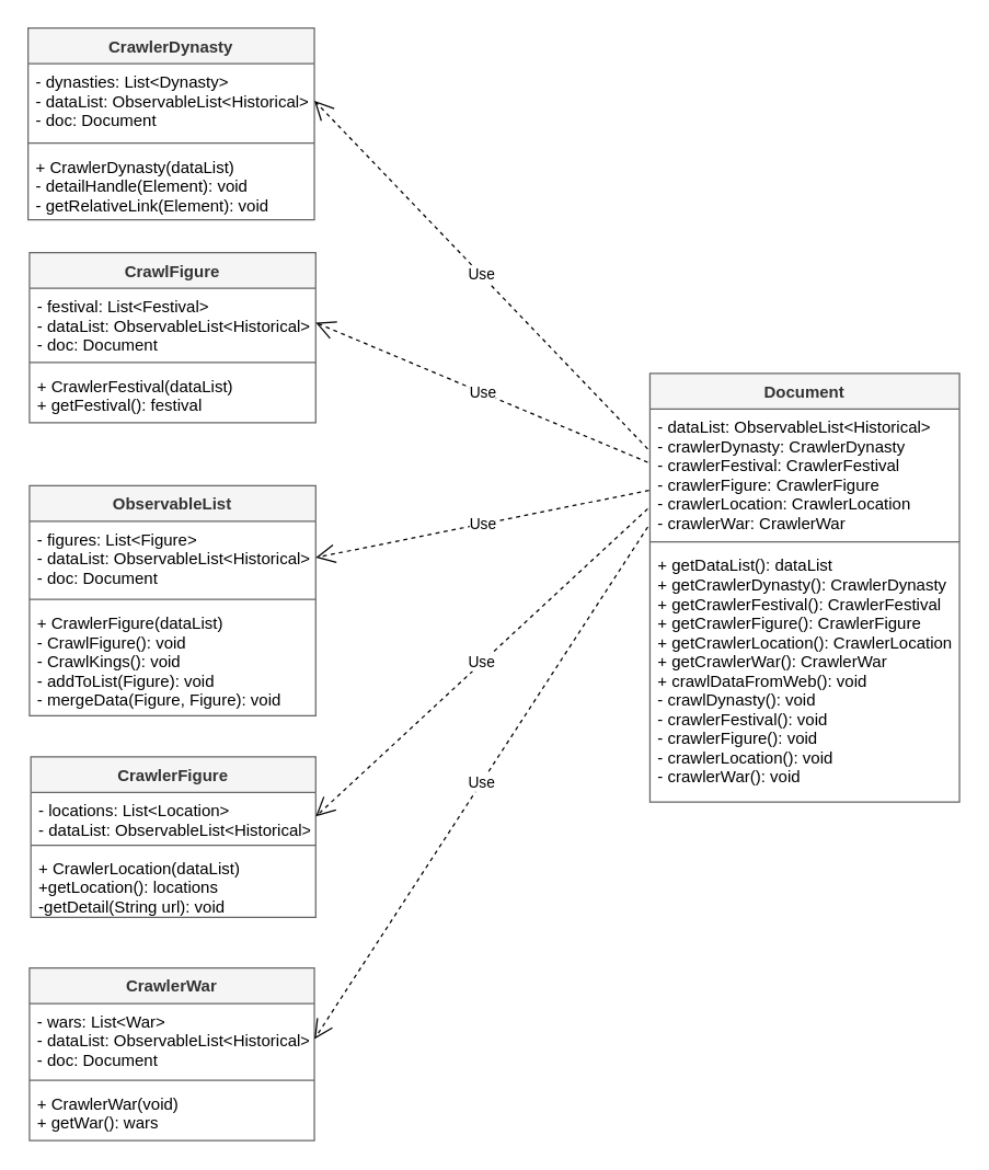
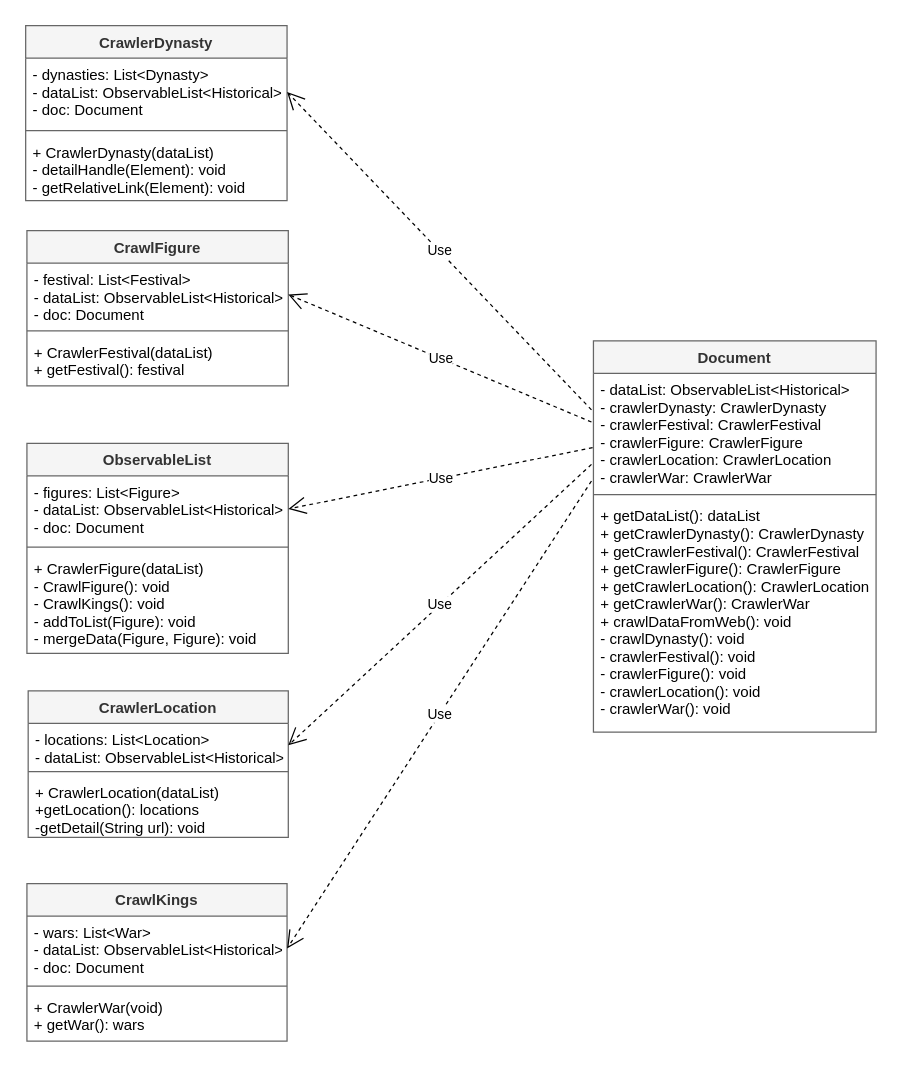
  <mxCell id="0" />
  <mxCell id="1" parent="0" />
  <mxCell id="2" value="ObservableList" style="swimlane;fontStyle=1;align=center;verticalAlign=top;childLayout=stackLayout;horizontal=1;startSize=26;horizontalStack=0;resizeParent=1;resizeParentMax=0;resizeLast=0;collapsible=1;marginBottom=0;fillColor=#f5f5f5;fontColor=#333333;strokeColor=#666666;" parent="1" vertex="1"><mxGeometry x="21" y="354" width="209" height="168" as="geometry" /></mxCell>
  <mxCell id="3" value="- figures: List&lt;Figure&gt;&#10;- dataList: ObservableList&lt;Historical&gt;&#10;- doc: Document" style="text;strokeColor=none;fillColor=none;align=left;verticalAlign=top;spacingLeft=4;spacingRight=4;overflow=hidden;rotatable=0;points=[[0,0.5],[1,0.5]];portConstraint=eastwest;fontColor=#000000;" parent="2" vertex="1"><mxGeometry y="26" width="209" height="53" as="geometry" /></mxCell>
  <mxCell id="4" value="" style="line;strokeWidth=1;fillColor=none;align=left;verticalAlign=middle;spacingTop=-1;spacingLeft=3;spacingRight=3;rotatable=0;labelPosition=right;points=[];portConstraint=eastwest;strokeColor=inherit;" parent="2" vertex="1"><mxGeometry y="79" width="209" height="8" as="geometry" /></mxCell>
  <mxCell id="5" value="+ CrawlerFigure(dataList)&#10;- CrawlFigure(): void&#10;- CrawlKings(): void&#10;- addToList(Figure): void&#10;- mergeData(Figure, Figure): void" style="text;strokeColor=none;fillColor=none;align=left;verticalAlign=top;spacingLeft=4;spacingRight=4;overflow=hidden;rotatable=0;points=[[0,0.5],[1,0.5]];portConstraint=eastwest;fontColor=#000000;" parent="2" vertex="1"><mxGeometry y="87" width="209" height="81" as="geometry" /></mxCell>
  <mxCell id="6" value="CrawlerDynasty" style="swimlane;fontStyle=1;align=center;verticalAlign=top;childLayout=stackLayout;horizontal=1;startSize=26;horizontalStack=0;resizeParent=1;resizeParentMax=0;resizeLast=0;collapsible=1;marginBottom=0;fillColor=#f5f5f5;fontColor=#333333;strokeColor=#666666;" parent="1" vertex="1"><mxGeometry x="20" y="20" width="209" height="140" as="geometry" /></mxCell>
  <mxCell id="7" value="- dynasties: List&lt;Dynasty&gt;&#10;- dataList: ObservableList&lt;Historical&gt;&#10;- doc: Document" style="text;strokeColor=none;fillColor=none;align=left;verticalAlign=top;spacingLeft=4;spacingRight=4;overflow=hidden;rotatable=0;points=[[0,0.5],[1,0.5]];portConstraint=eastwest;fontColor=#000000;" parent="6" vertex="1"><mxGeometry y="26" width="209" height="54" as="geometry" /></mxCell>
  <mxCell id="8" value="" style="line;strokeWidth=1;fillColor=none;align=left;verticalAlign=middle;spacingTop=-1;spacingLeft=3;spacingRight=3;rotatable=0;labelPosition=right;points=[];portConstraint=eastwest;strokeColor=inherit;" parent="6" vertex="1"><mxGeometry y="80" width="209" height="8" as="geometry" /></mxCell>
  <mxCell id="9" value="+ CrawlerDynasty(dataList)&#10;- detailHandle(Element): void&#10;- getRelativeLink(Element): void" style="text;strokeColor=none;fillColor=none;align=left;verticalAlign=top;spacingLeft=4;spacingRight=4;overflow=hidden;rotatable=0;points=[[0,0.5],[1,0.5]];portConstraint=eastwest;fontColor=#000000;" parent="6" vertex="1"><mxGeometry y="88" width="209" height="52" as="geometry" /></mxCell>
  <mxCell id="10" value="CrawlFigure" style="swimlane;fontStyle=1;align=center;verticalAlign=top;childLayout=stackLayout;horizontal=1;startSize=26;horizontalStack=0;resizeParent=1;resizeParentMax=0;resizeLast=0;collapsible=1;marginBottom=0;fillColor=#f5f5f5;fontColor=#333333;strokeColor=#666666;" parent="1" vertex="1"><mxGeometry x="21" y="184" width="209" height="124" as="geometry" /></mxCell>
  <mxCell id="11" value="- festival: List&lt;Festival&gt;&#10;- dataList: ObservableList&lt;Historical&gt;&#10;- doc: Document" style="text;strokeColor=none;fillColor=none;align=left;verticalAlign=top;spacingLeft=4;spacingRight=4;overflow=hidden;rotatable=0;points=[[0,0.5],[1,0.5]];portConstraint=eastwest;fontColor=#000000;" parent="10" vertex="1"><mxGeometry y="26" width="209" height="50" as="geometry" /></mxCell>
  <mxCell id="12" value="" style="line;strokeWidth=1;fillColor=none;align=left;verticalAlign=middle;spacingTop=-1;spacingLeft=3;spacingRight=3;rotatable=0;labelPosition=right;points=[];portConstraint=eastwest;strokeColor=inherit;" parent="10" vertex="1"><mxGeometry y="76" width="209" height="8" as="geometry" /></mxCell>
  <mxCell id="13" value="+ CrawlerFestival(dataList)&#10;+ getFestival(): festival" style="text;strokeColor=none;fillColor=none;align=left;verticalAlign=top;spacingLeft=4;spacingRight=4;overflow=hidden;rotatable=0;points=[[0,0.5],[1,0.5]];portConstraint=eastwest;fontColor=#000000;" parent="10" vertex="1"><mxGeometry y="84" width="209" height="40" as="geometry" /></mxCell>
- <mxCell id="14" value="CrawlerFigure" style="swimlane;fontStyle=1;align=center;verticalAlign=top;childLayout=stackLayout;horizontal=1;startSize=26;horizontalStack=0;resizeParent=1;resizeParentMax=0;resizeLast=0;collapsible=1;marginBottom=0;fillColor=#f5f5f5;fontColor=#333333;strokeColor=#666666;" parent="1" vertex="1"><mxGeometry x="22" y="552" width="208" height="117" as="geometry" /></mxCell>
+ <mxCell id="14" value="CrawlerLocation" style="swimlane;fontStyle=1;align=center;verticalAlign=top;childLayout=stackLayout;horizontal=1;startSize=26;horizontalStack=0;resizeParent=1;resizeParentMax=0;resizeLast=0;collapsible=1;marginBottom=0;fillColor=#f5f5f5;fontColor=#333333;strokeColor=#666666;" parent="1" vertex="1"><mxGeometry x="22" y="552" width="208" height="117" as="geometry" /></mxCell>
  <mxCell id="15" value="- locations: List&lt;Location&gt;&#10;- dataList: ObservableList&lt;Historical&gt;" style="text;strokeColor=none;fillColor=none;align=left;verticalAlign=top;spacingLeft=4;spacingRight=4;overflow=hidden;rotatable=0;points=[[0,0.5],[1,0.5]];portConstraint=eastwest;fontColor=#000000;" parent="14" vertex="1"><mxGeometry y="26" width="208" height="35" as="geometry" /></mxCell>
  <mxCell id="16" value="" style="line;strokeWidth=1;fillColor=none;align=left;verticalAlign=middle;spacingTop=-1;spacingLeft=3;spacingRight=3;rotatable=0;labelPosition=right;points=[];portConstraint=eastwest;strokeColor=inherit;" parent="14" vertex="1"><mxGeometry y="61" width="208" height="7" as="geometry" /></mxCell>
  <mxCell id="17" value="+ CrawlerLocation(dataList)&#10;+getLocation(): locations&#10;-getDetail(String url): void&#10;" style="text;strokeColor=none;fillColor=none;align=left;verticalAlign=top;spacingLeft=4;spacingRight=4;overflow=hidden;rotatable=0;points=[[0,0.5],[1,0.5]];portConstraint=eastwest;fontColor=#000000;" parent="14" vertex="1"><mxGeometry y="68" width="208" height="49" as="geometry" /></mxCell>
- <mxCell id="18" value="CrawlerWar" style="swimlane;fontStyle=1;align=center;verticalAlign=top;childLayout=stackLayout;horizontal=1;startSize=26;horizontalStack=0;resizeParent=1;resizeParentMax=0;resizeLast=0;collapsible=1;marginBottom=0;fillColor=#f5f5f5;fontColor=#333333;strokeColor=#666666;" parent="1" vertex="1"><mxGeometry x="21" y="706" width="208" height="126" as="geometry" /></mxCell>
+ <mxCell id="18" value="CrawlKings" style="swimlane;fontStyle=1;align=center;verticalAlign=top;childLayout=stackLayout;horizontal=1;startSize=26;horizontalStack=0;resizeParent=1;resizeParentMax=0;resizeLast=0;collapsible=1;marginBottom=0;fillColor=#f5f5f5;fontColor=#333333;strokeColor=#666666;" parent="1" vertex="1"><mxGeometry x="21" y="706" width="208" height="126" as="geometry" /></mxCell>
  <mxCell id="19" value="- wars: List&lt;War&gt;&#10;- dataList: ObservableList&lt;Historical&gt;&#10;- doc: Document&#10;" style="text;strokeColor=none;fillColor=none;align=left;verticalAlign=top;spacingLeft=4;spacingRight=4;overflow=hidden;rotatable=0;points=[[0,0.5],[1,0.5]];portConstraint=eastwest;fontColor=#000000;" parent="18" vertex="1"><mxGeometry y="26" width="208" height="52" as="geometry" /></mxCell>
  <mxCell id="20" value="" style="line;strokeWidth=1;fillColor=none;align=left;verticalAlign=middle;spacingTop=-1;spacingLeft=3;spacingRight=3;rotatable=0;labelPosition=right;points=[];portConstraint=eastwest;strokeColor=inherit;" parent="18" vertex="1"><mxGeometry y="78" width="208" height="8" as="geometry" /></mxCell>
  <mxCell id="21" value="+ CrawlerWar(void)&#10;+ getWar(): wars" style="text;strokeColor=none;fillColor=none;align=left;verticalAlign=top;spacingLeft=4;spacingRight=4;overflow=hidden;rotatable=0;points=[[0,0.5],[1,0.5]];portConstraint=eastwest;fontColor=#000000;" parent="18" vertex="1"><mxGeometry y="86" width="208" height="40" as="geometry" /></mxCell>
  <mxCell id="22" value="Document" style="swimlane;fontStyle=1;align=center;verticalAlign=top;childLayout=stackLayout;horizontal=1;startSize=26;horizontalStack=0;resizeParent=1;resizeParentMax=0;resizeLast=0;collapsible=1;marginBottom=0;fillColor=#f5f5f5;fontColor=#333333;strokeColor=#666666;" parent="1" vertex="1"><mxGeometry x="474" y="272" width="226" height="313" as="geometry"><mxRectangle x="524" y="314" width="79" height="26" as="alternateBounds" /></mxGeometry></mxCell>
  <mxCell id="23" value="- dataList: ObservableList&lt;Historical&gt;&#10;- crawlerDynasty: CrawlerDynasty&#10;- crawlerFestival: CrawlerFestival&#10;- crawlerFigure: CrawlerFigure&#10;- crawlerLocation: CrawlerLocation&#10;- crawlerWar: CrawlerWar" style="text;strokeColor=none;fillColor=none;align=left;verticalAlign=top;spacingLeft=4;spacingRight=4;overflow=hidden;rotatable=0;points=[[0,0.5],[1,0.5]];portConstraint=eastwest;fontColor=#000000;" parent="22" vertex="1"><mxGeometry y="26" width="226" height="93" as="geometry" /></mxCell>
  <mxCell id="24" value="" style="line;strokeWidth=1;fillColor=none;align=left;verticalAlign=middle;spacingTop=-1;spacingLeft=3;spacingRight=3;rotatable=0;labelPosition=right;points=[];portConstraint=eastwest;strokeColor=inherit;" parent="22" vertex="1"><mxGeometry y="119" width="226" height="8" as="geometry" /></mxCell>
  <mxCell id="25" value="+ getDataList(): dataList&#10;+ getCrawlerDynasty(): CrawlerDynasty&#10;+ getCrawlerFestival(): CrawlerFestival&#10;+ getCrawlerFigure(): CrawlerFigure&#10;+ getCrawlerLocation(): CrawlerLocation&#10;+ getCrawlerWar(): CrawlerWar&#10;+ crawlDataFromWeb(): void&#10;- crawlDynasty(): void&#10;- crawlerFestival(): void&#10;- crawlerFigure(): void&#10;- crawlerLocation(): void&#10;- crawlerWar(): void " style="text;strokeColor=none;fillColor=none;align=left;verticalAlign=top;spacingLeft=4;spacingRight=4;overflow=hidden;rotatable=0;points=[[0,0.5],[1,0.5]];portConstraint=eastwest;fontColor=#000000;" parent="22" vertex="1"><mxGeometry y="127" width="226" height="186" as="geometry" /></mxCell>
  <mxCell id="26" value="Use" style="endArrow=open;endSize=12;dashed=1;html=1;entryX=1;entryY=0.5;entryDx=0;entryDy=0;exitX=-0.007;exitY=0.419;exitDx=0;exitDy=0;exitPerimeter=0;strokeColor=#000000;fontColor=#000000;labelBackgroundColor=#FFFFFF;" parent="1" source="23" target="11" edge="1"><mxGeometry width="160" relative="1" as="geometry"><mxPoint x="323" y="389" as="sourcePoint" /><mxPoint x="485" y="389" as="targetPoint" /></mxGeometry></mxCell>
  <mxCell id="27" value="Use" style="endArrow=open;endSize=12;dashed=1;html=1;entryX=1;entryY=0.5;entryDx=0;entryDy=0;fontColor=#000000;labelBackgroundColor=#FFFFFF;strokeColor=#000000;exitX=-0.007;exitY=0.314;exitDx=0;exitDy=0;exitPerimeter=0;" parent="1" source="23" target="7" edge="1"><mxGeometry width="160" relative="1" as="geometry"><mxPoint x="506" y="360" as="sourcePoint" /><mxPoint x="235" y="323" as="targetPoint" /></mxGeometry></mxCell>
  <mxCell id="28" value="Use" style="endArrow=open;endSize=12;dashed=1;html=1;fontColor=#000000;labelBackgroundColor=#FFFFFF;strokeColor=#000000;entryX=1;entryY=0.5;entryDx=0;entryDy=0;exitX=-0.003;exitY=0.639;exitDx=0;exitDy=0;exitPerimeter=0;" parent="1" source="23" target="3" edge="1"><mxGeometry width="160" relative="1" as="geometry"><mxPoint x="508" y="392" as="sourcePoint" /><mxPoint x="235" y="323" as="targetPoint" /></mxGeometry></mxCell>
  <mxCell id="29" value="Use" style="endArrow=open;endSize=12;dashed=1;html=1;entryX=1;entryY=0.5;entryDx=0;entryDy=0;fontColor=#000000;labelBackgroundColor=#FFFFFF;strokeColor=#000000;exitX=-0.007;exitY=0.783;exitDx=0;exitDy=0;exitPerimeter=0;" parent="1" source="23" target="15" edge="1"><mxGeometry width="160" relative="1" as="geometry"><mxPoint x="351.74" y="416.014" as="sourcePoint" /><mxPoint x="248.418" y="531.834" as="targetPoint" /></mxGeometry></mxCell>
  <mxCell id="30" value="Use" style="endArrow=open;endSize=12;dashed=1;html=1;entryX=1;entryY=0.5;entryDx=0;entryDy=0;exitX=-0.007;exitY=0.926;exitDx=0;exitDy=0;exitPerimeter=0;fontColor=#000000;labelBackgroundColor=#FFFFFF;strokeColor=#000000;" parent="1" source="23" target="19" edge="1"><mxGeometry width="160" relative="1" as="geometry"><mxPoint x="361.684" y="473.488" as="sourcePoint" /><mxPoint x="365.032" y="595.234" as="targetPoint" /></mxGeometry></mxCell>
